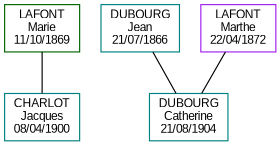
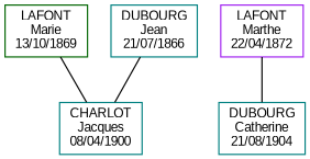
  digraph {
    rankdir=BT
    node [color=teal fontname=Arial fontsize=10 shape=box]
    edge [dir=none]
    n1 [label="CHARLOT\nJacques\n08/04/1900"]
-   n2 [color=darkgreen label="LAFONT\nMarie\n11/10/1869"]
+   n2 [color=darkgreen label="LAFONT\nMarie\n13/10/1869"]
    n3 [label="DUBOURG\nCatherine\n21/08/1904"]
    n4 [label="DUBOURG\nJean\n21/07/1866"]
    n5 [color=purple label="LAFONT\nMarthe\n22/04/1872"]
    n1 -> n2
-   n3 -> n4
+   n1 -> n4
    n3 -> n5
  }
